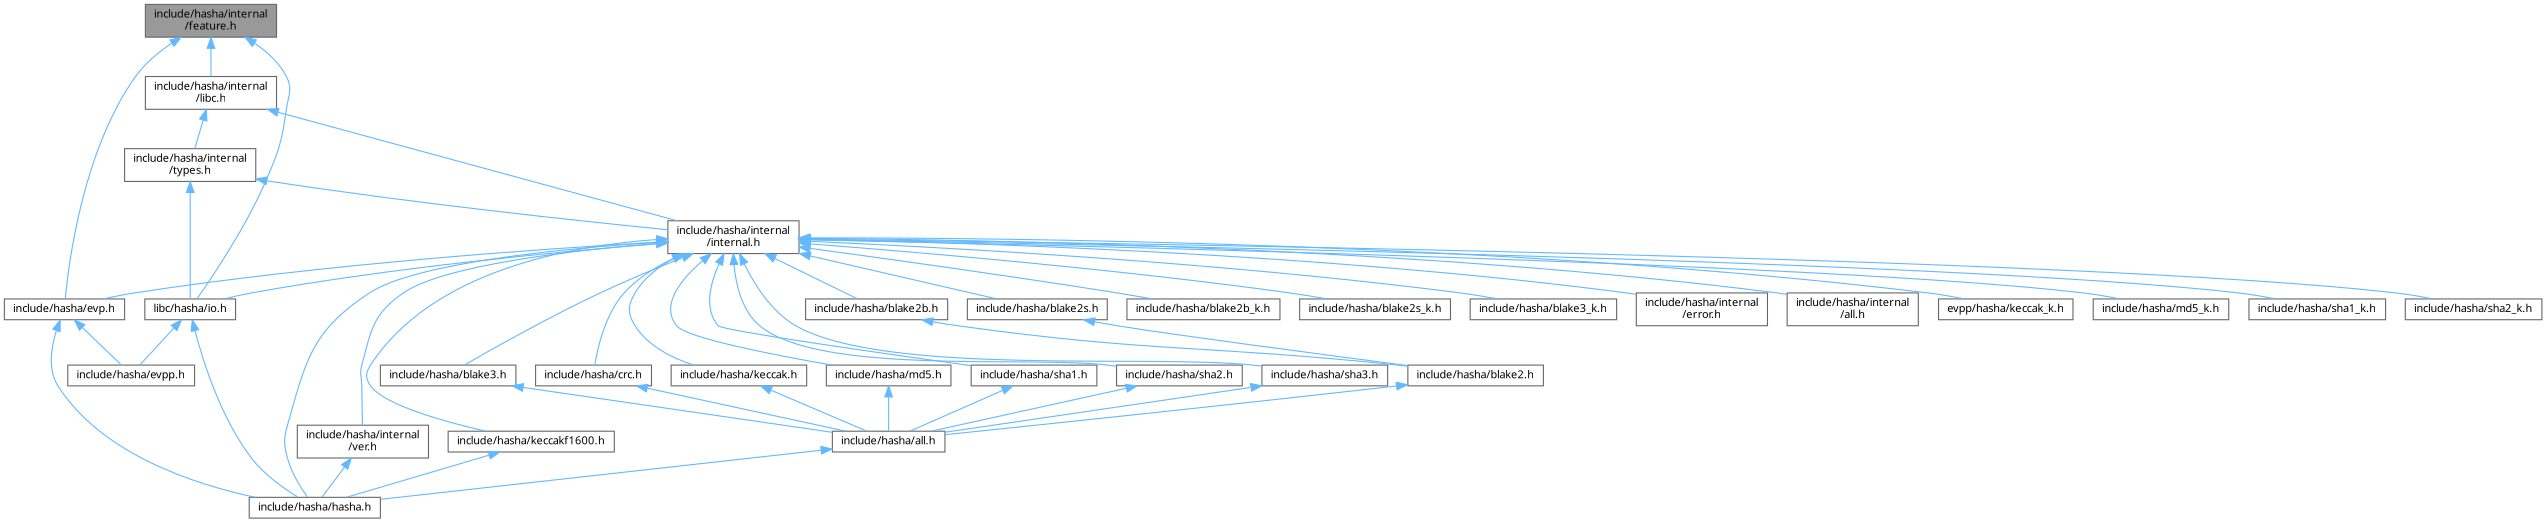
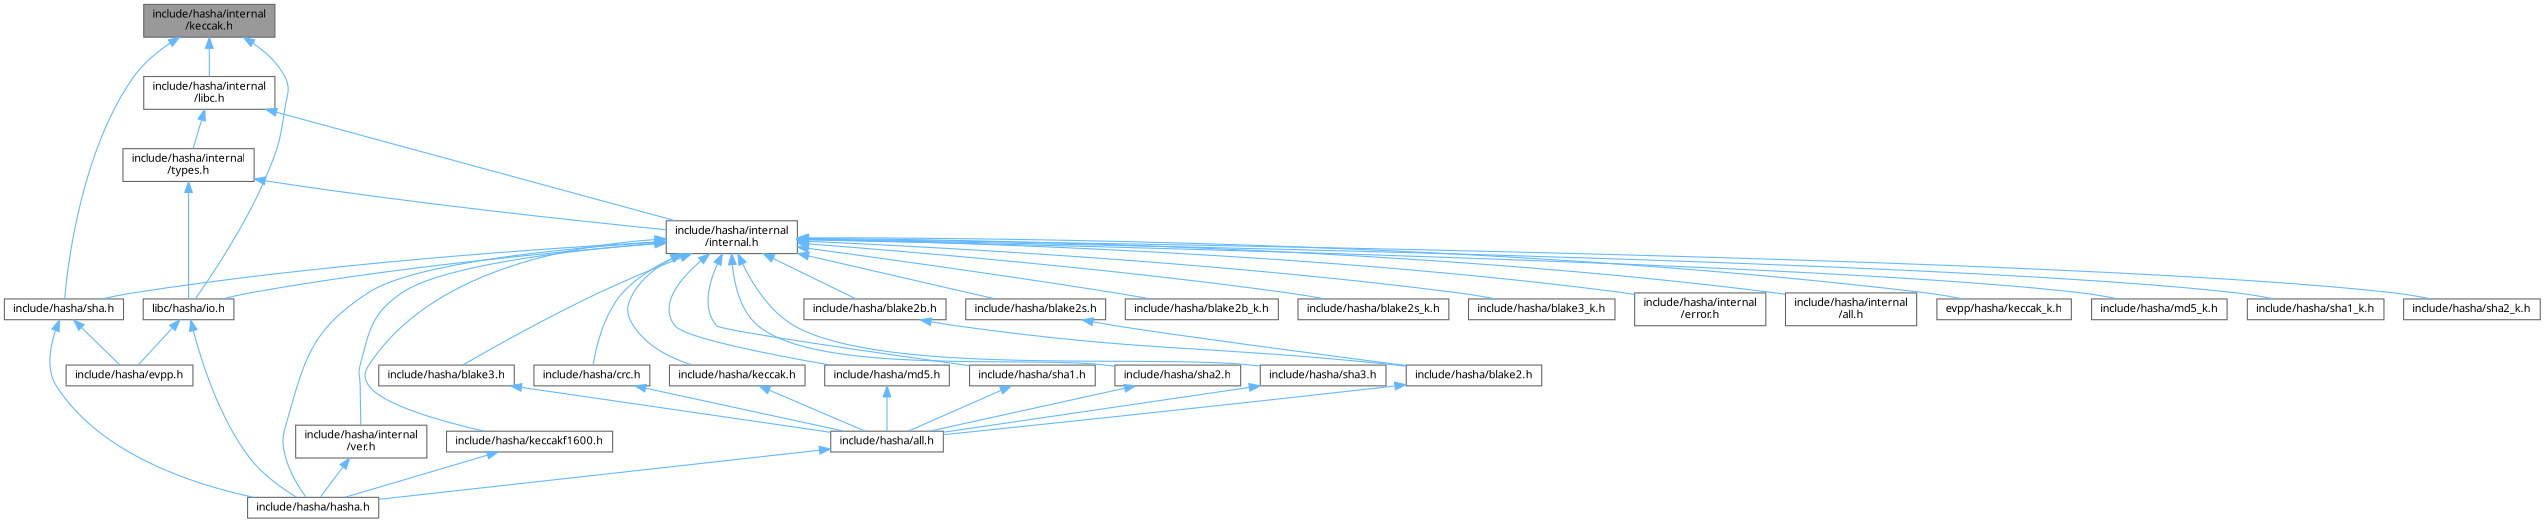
  digraph {
    fontname="Noto Sans"
    node [color=grey40 fillcolor=white fontname="Noto Sans" fontsize=10 shape=box style=filled]
    edge [color=steelblue1 dir=back fontname="Noto Sans" fontsize=10 labelfontname=Helvetica labelfontsize=10 style=solid]
-   n1 [color=gray40 fillcolor=grey60 fontcolor=black height=0.2 label="include/hasha/internal\l/feature.h" width=0.4]
-   n2 [height=0.2 label="include/hasha/evp.h" width=0.4]
+   n1 [color=gray40 fillcolor=grey60 fontcolor=black height=0.2 label="include/hasha/internal\l/keccak.h" width=0.4]
+   n2 [height=0.2 label="include/hasha/sha.h" width=0.4]
    n3 [height=0.2 label="include/hasha/internal\l/libc.h" width=0.4]
    n4 [height=0.2 label="libc/hasha/io.h" width=0.4]
    n5 [height=0.2 label="include/hasha/evpp.h" width=0.4]
    n6 [height=0.2 label="include/hasha/hasha.h" width=0.4]
    n7 [height=0.2 label="include/hasha/internal\l/internal.h" width=0.4]
    n8 [height=0.2 label="include/hasha/internal\l/types.h" width=0.4]
    n9 [height=0.2 label="include/hasha/blake2b.h" width=0.4]
    n10 [height=0.2 label="include/hasha/blake2b_k.h" width=0.4]
    n11 [height=0.2 label="include/hasha/blake2s.h" width=0.4]
    n12 [height=0.2 label="include/hasha/blake2s_k.h" width=0.4]
    n13 [height=0.2 label="include/hasha/blake3.h" width=0.4]
    n14 [height=0.2 label="include/hasha/blake3_k.h" width=0.4]
    n15 [height=0.2 label="include/hasha/crc.h" width=0.4]
    n16 [height=0.2 label="include/hasha/internal\l/error.h" width=0.4]
    n17 [height=0.2 label="include/hasha/internal\l/all.h" width=0.4]
    n18 [height=0.2 label="include/hasha/internal\l/ver.h" width=0.4]
    n19 [height=0.2 label="include/hasha/keccak.h" width=0.4]
    n20 [height=0.2 label="evpp/hasha/keccak_k.h" width=0.4]
    n21 [height=0.2 label="include/hasha/keccakf1600.h" width=0.4]
    n22 [height=0.2 label="include/hasha/md5.h" width=0.4]
    n23 [height=0.2 label="include/hasha/md5_k.h" width=0.4]
    n24 [height=0.2 label="include/hasha/sha1.h" width=0.4]
    n25 [height=0.2 label="include/hasha/sha1_k.h" width=0.4]
    n26 [height=0.2 label="include/hasha/sha2.h" width=0.4]
    n27 [height=0.2 label="include/hasha/sha2_k.h" width=0.4]
    n28 [height=0.2 label="include/hasha/sha3.h" width=0.4]
    n29 [height=0.2 label="include/hasha/blake2.h" width=0.4]
    n30 [height=0.2 label="include/hasha/all.h" width=0.4]
    n1 -> n2
    n1 -> n3
    n1 -> n4
    n2 -> n5
    n2 -> n6
    n3 -> n7
    n3 -> n8
    n4 -> n5
    n4 -> n6
    n7 -> n2
    n7 -> n4
    n7 -> n6
    n7 -> n9
    n7 -> n10
    n7 -> n11
    n7 -> n12
    n7 -> n13
    n7 -> n14
    n7 -> n15
    n7 -> n16
    n7 -> n17
    n7 -> n18
    n7 -> n19
    n7 -> n20
    n7 -> n21
    n7 -> n22
    n7 -> n23
    n7 -> n24
    n7 -> n25
    n7 -> n26
    n7 -> n27
    n7 -> n28
    n8 -> n4
    n8 -> n7
    n9 -> n29
    n11 -> n29
    n13 -> n30
    n15 -> n30
    n18 -> n6
    n19 -> n30
    n21 -> n6
    n22 -> n30
    n24 -> n30
    n26 -> n30
    n28 -> n30
    n29 -> n30
    n30 -> n6
  }
